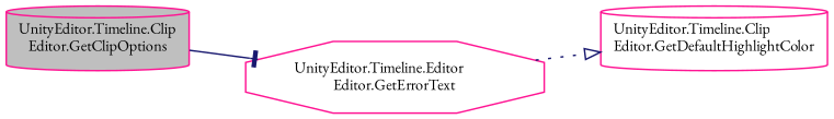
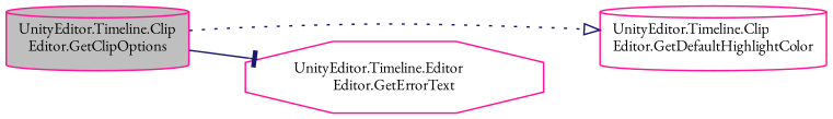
  digraph {
    fontname="EB Garamond"
    rankdir=LR
    node [color=deeppink fillcolor=white fontname="EB Garamond" fontsize=10 shape=cylinder style=filled]
    edge [color=midnightblue fontname="EB Garamond" fontsize=10 labelfontname=Helvetica labelfontsize=10]
    n1 [fillcolor=grey75 fontcolor=black height=0.2 label="UnityEditor.Timeline.Clip\lEditor.GetClipOptions" width=0.4]
    n2 [height=0.2 label="UnityEditor.Timeline.Clip\lEditor.GetDefaultHighlightColor" width=0.4]
    n3 [height=0.2 label="UnityEditor.Timeline.Editor\lEditor.GetErrorText" shape=octagon width=0.4]
-   n3 -> n2 [arrowhead=onormal style=dotted]
+   n1 -> n2 [arrowhead=onormal style=dotted]
    n1 -> n3 [arrowhead=tee style=solid]
  }
